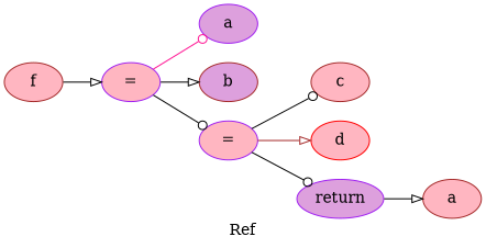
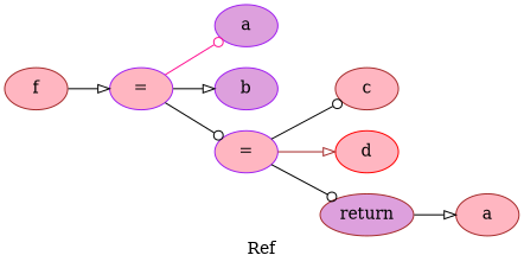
  digraph {
    label=Ref
    rankdir=LR
    node [color=brown fillcolor=lightpink style=filled]
    edge [arrowhead=onormal color=black]
    n1 [label=f]
    n2 [color=purple label="="]
    n3 [color=purple fillcolor=plum label=a]
-   n4 [fillcolor=plum label=b]
+   n4 [color=purple fillcolor=plum label=b]
    n5 [color=purple label="="]
    n6 [label=c]
    n7 [color=red label=d]
-   n8 [color=purple fillcolor=plum label=return]
+   n8 [fillcolor=plum label=return]
    n9 [label=a]
    n1 -> n2
    n2 -> n3 [arrowhead=odot color=deeppink]
    n2 -> n4
    n2 -> n5 [arrowhead=odot]
    n5 -> n6 [arrowhead=odot]
    n5 -> n7 [color=brown]
    n5 -> n8 [arrowhead=odot]
    n8 -> n9
  }
